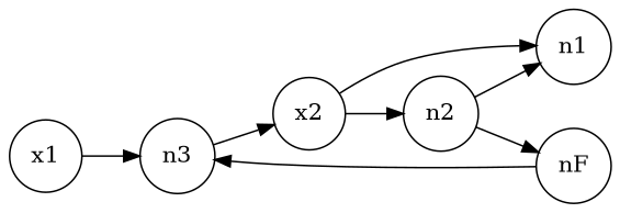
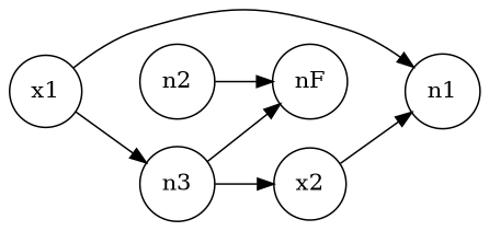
  digraph {
    rankdir=LR
    node [shape=circle]
    x1
    n1
    n3
    n2
    nF
    x2
-   n2 -> n1
+   x1 -> n1
    x1 -> n3
-   nF -> n3
+   n3 -> nF
    n3 -> x2
    n2 -> nF
    x2 -> n1
-   x2 -> n2
  }
